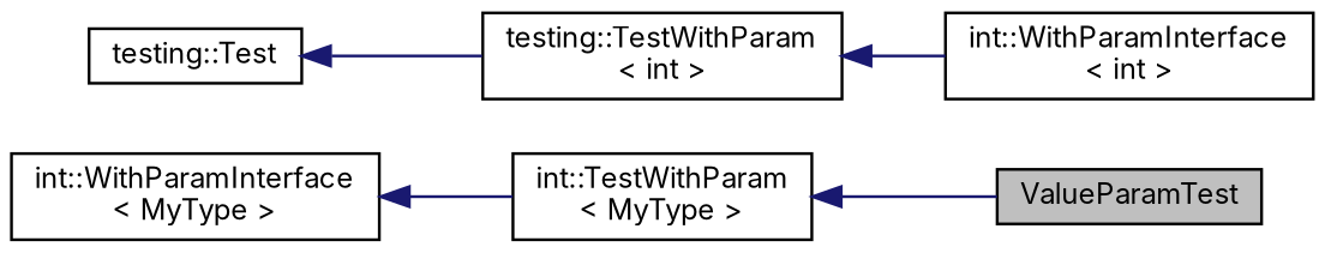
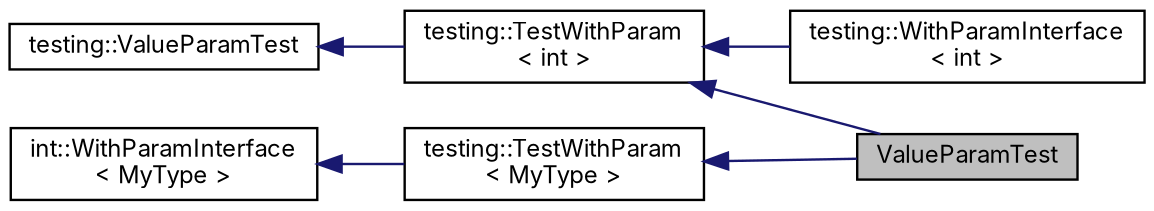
  digraph {
    fontname=Inter
    rankdir=LR
    node [color=black fillcolor=white fontname=Inter fontsize=10 shape=record style=filled]
    edge [color=midnightblue dir=back fontname=Inter fontsize=10 labelfontname=Helvetica labelfontsize=10 style=solid]
    n1 [fillcolor=grey75 fontcolor=black height=0.2 label=ValueParamTest width=0.4]
    n2 [height=0.2 label="testing::TestWithParam\l\< int \>" width=0.4]
-   n3 [height=0.2 label="int::WithParamInterface\l\< int \>" width=0.4]
-   n4 [height=0.2 label="testing::Test" width=0.4]
-   n5 [height=0.2 label="int::TestWithParam\l\< MyType \>" width=0.4]
+   n3 [height=0.2 label="testing::WithParamInterface\l\< int \>" width=0.4]
+   n4 [height=0.2 label="testing::ValueParamTest" width=0.4]
+   n5 [height=0.2 label="testing::TestWithParam\l\< MyType \>" width=0.4]
    n6 [height=0.2 label="int::WithParamInterface\l\< MyType \>" width=0.4]
+   n2 -> n1
    n2 -> n3
    n4 -> n2
    n5 -> n1
    n6 -> n5
  }
